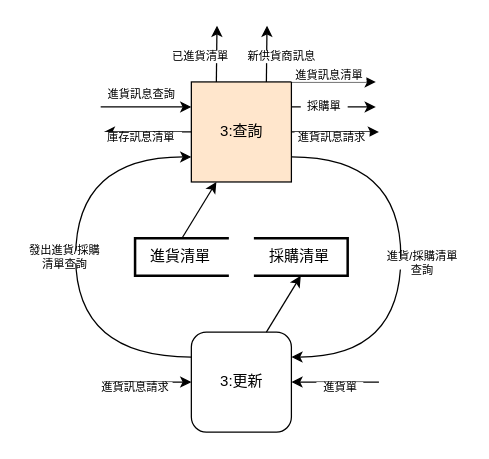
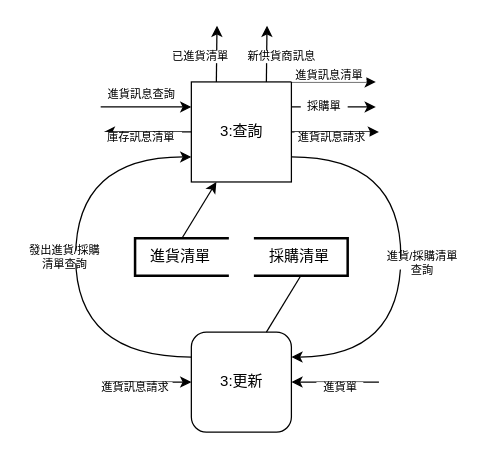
  <mxCell id="0" />
  <mxCell id="1" parent="0" />
- <mxCell id="2" value="3:查詢" style="whiteSpace=wrap;html=1;aspect=fixed;fillColor=#ffe6cc;" vertex="1" parent="1"><mxGeometry x="152.5" y="65" width="80" height="80" as="geometry" /></mxCell>
+ <mxCell id="2" value="3:查詢" style="whiteSpace=wrap;html=1;aspect=fixed;" vertex="1" parent="1"><mxGeometry x="152.5" y="65" width="80" height="80" as="geometry" /></mxCell>
  <mxCell id="3" value="3:更新" style="whiteSpace=wrap;html=1;aspect=fixed;rounded=1;" vertex="1" parent="1"><mxGeometry x="152.5" y="265" width="80" height="80" as="geometry" /></mxCell>
  <mxCell id="4" value="&amp;nbsp; &amp;nbsp;進貨清單" style="strokeWidth=2;html=1;shape=mxgraph.flowchart.annotation_1;align=left;pointerEvents=1;" vertex="1" parent="1"><mxGeometry x="107.5" y="190" width="75" height="30" as="geometry" /></mxCell>
  <mxCell id="5" value="" style="endArrow=classic;html=1;rounded=0;exitX=1;exitY=0.5;exitDx=0;exitDy=0;" edge="1" parent="1" source="2"><mxGeometry width="50" height="50" relative="1" as="geometry"><mxPoint x="312.5" y="130" as="sourcePoint" /><mxPoint x="302.5" y="105" as="targetPoint" /></mxGeometry></mxCell>
  <mxCell id="6" value="" style="endArrow=classic;html=1;rounded=0;exitX=0;exitY=0.5;exitDx=0;exitDy=0;" edge="1" parent="1" source="2"><mxGeometry width="50" height="50" relative="1" as="geometry"><mxPoint x="242.5" y="115" as="sourcePoint" /><mxPoint x="82.5" y="105" as="targetPoint" /></mxGeometry></mxCell>
  <mxCell id="7" value="" style="endArrow=classic;html=1;rounded=0;exitX=0.5;exitY=0;exitDx=0;exitDy=0;exitPerimeter=0;entryX=0.25;entryY=1;entryDx=0;entryDy=0;" edge="1" parent="1" source="4" target="2"><mxGeometry width="50" height="50" relative="1" as="geometry"><mxPoint x="162.5" y="175" as="sourcePoint" /><mxPoint x="212.5" y="125" as="targetPoint" /></mxGeometry></mxCell>
  <mxCell id="8" value="" style="endArrow=classic;html=1;rounded=0;entryX=0;entryY=0.5;entryDx=0;entryDy=0;" edge="1" parent="1" target="3"><mxGeometry width="50" height="50" relative="1" as="geometry"><mxPoint x="82.5" y="305" as="sourcePoint" /><mxPoint x="47.5" y="365" as="targetPoint" /></mxGeometry></mxCell>
  <mxCell id="9" value="" style="endArrow=classic;html=1;rounded=0;entryX=1;entryY=0.5;entryDx=0;entryDy=0;" edge="1" parent="1" target="3"><mxGeometry width="50" height="50" relative="1" as="geometry"><mxPoint x="302.5" y="305" as="sourcePoint" /><mxPoint x="162.5" y="315" as="targetPoint" /></mxGeometry></mxCell>
  <mxCell id="10" value="&lt;font style=&quot;font-size: 9px;&quot;&gt;庫存訊息清單&lt;br&gt;&lt;/font&gt;" style="text;html=1;strokeColor=none;fillColor=default;align=center;verticalAlign=middle;whiteSpace=wrap;rounded=0;fontSize=9;" vertex="1" parent="1"><mxGeometry x="80" y="105" width="65" height="10" as="geometry" /></mxCell>
  <mxCell id="11" value="進貨訊息請求" style="text;html=1;strokeColor=none;fillColor=default;align=center;verticalAlign=middle;whiteSpace=wrap;rounded=0;fontSize=9;" vertex="1" parent="1"><mxGeometry x="235" y="105" width="60" height="10" as="geometry" /></mxCell>
  <mxCell id="12" value="&lt;font style=&quot;font-size: 9px;&quot;&gt;進貨訊息請求&lt;/font&gt;" style="text;html=1;strokeColor=none;fillColor=default;align=center;verticalAlign=middle;whiteSpace=wrap;rounded=0;fontSize=9;" vertex="1" parent="1"><mxGeometry x="77.5" y="305" width="60" height="10" as="geometry" /></mxCell>
  <mxCell id="13" value="&lt;font style=&quot;font-size: 9px;&quot;&gt;進貨單&lt;/font&gt;" style="text;html=1;strokeColor=none;fillColor=default;align=center;verticalAlign=middle;whiteSpace=wrap;rounded=0;fontSize=9;" vertex="1" parent="1"><mxGeometry x="252.5" y="305" width="37.5" height="10" as="geometry" /></mxCell>
  <mxCell id="14" value="&amp;nbsp; &amp;nbsp;採購清單" style="strokeWidth=2;html=1;shape=mxgraph.flowchart.annotation_1;align=left;pointerEvents=1;flipH=1;" vertex="1" parent="1"><mxGeometry x="202.5" y="190" width="75" height="30" as="geometry" /></mxCell>
- <mxCell id="15" value="" style="endArrow=classic;html=1;rounded=0;exitX=0.75;exitY=0;exitDx=0;exitDy=0;entryX=0.5;entryY=1;entryDx=0;entryDy=0;entryPerimeter=0;" edge="1" parent="1" source="3" target="14"><mxGeometry width="50" height="50" relative="1" as="geometry"><mxPoint x="165" y="210" as="sourcePoint" /><mxPoint x="193" y="165" as="targetPoint" /></mxGeometry></mxCell>
+ <mxCell id="15" value="" style="endArrow=none;html=1;rounded=0;exitX=0.75;exitY=0;exitDx=0;exitDy=0;entryX=0.5;entryY=1;entryDx=0;entryDy=0;entryPerimeter=0;" edge="1" parent="1" source="3" target="14"><mxGeometry width="50" height="50" relative="1" as="geometry"><mxPoint x="165" y="210" as="sourcePoint" /><mxPoint x="193" y="165" as="targetPoint" /></mxGeometry></mxCell>
  <mxCell id="16" value="" style="endArrow=classic;html=1;rounded=0;exitX=0;exitY=0.25;exitDx=0;exitDy=0;entryX=0;entryY=0.75;entryDx=0;entryDy=0;edgeStyle=orthogonalEdgeStyle;curved=1;" edge="1" parent="1" source="3" target="2"><mxGeometry width="50" height="50" relative="1" as="geometry"><mxPoint x="183" y="275" as="sourcePoint" /><mxPoint x="155" y="230" as="targetPoint" /><Array as="points"><mxPoint x="60" y="285" /><mxPoint x="60" y="125" /></Array></mxGeometry></mxCell>
  <mxCell id="17" value="" style="endArrow=classic;html=1;rounded=0;exitX=1;exitY=0.75;exitDx=0;exitDy=0;entryX=1;entryY=0.25;entryDx=0;entryDy=0;edgeStyle=orthogonalEdgeStyle;curved=1;" edge="1" parent="1" source="2" target="3"><mxGeometry width="50" height="50" relative="1" as="geometry"><mxPoint x="193" y="285" as="sourcePoint" /><mxPoint x="165" y="240" as="targetPoint" /><Array as="points"><mxPoint x="320" y="125" /><mxPoint x="320" y="285" /></Array></mxGeometry></mxCell>
  <mxCell id="18" value="" style="endArrow=classic;html=1;rounded=0;exitX=1;exitY=0.25;exitDx=0;exitDy=0;" edge="1" parent="1" source="2"><mxGeometry width="50" height="50" relative="1" as="geometry"><mxPoint x="299" y="50" as="sourcePoint" /><mxPoint x="300" y="85" as="targetPoint" /></mxGeometry></mxCell>
  <mxCell id="19" value="" style="endArrow=classic;html=1;rounded=0;exitX=1;exitY=0;exitDx=0;exitDy=0;" edge="1" parent="1" source="2"><mxGeometry width="50" height="50" relative="1" as="geometry"><mxPoint x="243" y="95" as="sourcePoint" /><mxPoint x="300" y="65" as="targetPoint" /></mxGeometry></mxCell>
  <mxCell id="20" value="" style="endArrow=classic;html=1;rounded=0;entryX=0;entryY=0.25;entryDx=0;entryDy=0;" edge="1" parent="1" target="2"><mxGeometry width="50" height="50" relative="1" as="geometry"><mxPoint x="80" y="85" as="sourcePoint" /><mxPoint x="320" y="105" as="targetPoint" /></mxGeometry></mxCell>
  <mxCell id="21" value="" style="endArrow=classic;html=1;rounded=0;exitX=0.75;exitY=0;exitDx=0;exitDy=0;" edge="1" parent="1" source="2"><mxGeometry width="50" height="50" relative="1" as="geometry"><mxPoint x="243" y="75" as="sourcePoint" /><mxPoint x="213" y="20" as="targetPoint" /></mxGeometry></mxCell>
  <mxCell id="22" value="" style="endArrow=classic;html=1;rounded=0;exitX=0.25;exitY=0;exitDx=0;exitDy=0;" edge="1" parent="1" source="2"><mxGeometry width="50" height="50" relative="1" as="geometry"><mxPoint x="223" y="75" as="sourcePoint" /><mxPoint x="173" y="20" as="targetPoint" /></mxGeometry></mxCell>
  <mxCell id="23" value="&lt;font style=&quot;font-size: 9px;&quot;&gt;採購單&lt;br&gt;&lt;/font&gt;" style="text;html=1;strokeColor=none;fillColor=default;align=center;verticalAlign=middle;whiteSpace=wrap;rounded=0;fontSize=9;" vertex="1" parent="1"><mxGeometry x="240" y="80" width="37.5" height="10" as="geometry" /></mxCell>
  <mxCell id="24" value="進貨訊息清單" style="text;html=1;strokeColor=none;fillColor=default;align=center;verticalAlign=middle;whiteSpace=wrap;rounded=0;fontSize=9;" vertex="1" parent="1"><mxGeometry x="232.5" y="55" width="60" height="10" as="geometry" /></mxCell>
  <mxCell id="25" value="已進貨清單" style="text;html=1;strokeColor=none;fillColor=default;align=center;verticalAlign=middle;whiteSpace=wrap;rounded=0;fontSize=9;" vertex="1" parent="1"><mxGeometry x="130" y="40" width="60" height="10" as="geometry" /></mxCell>
  <mxCell id="26" value="新供貨商訊息" style="text;html=1;strokeColor=none;fillColor=default;align=center;verticalAlign=middle;whiteSpace=wrap;rounded=0;fontSize=9;" vertex="1" parent="1"><mxGeometry x="195" y="40" width="60" height="10" as="geometry" /></mxCell>
  <mxCell id="27" value="進貨訊息查詢" style="text;html=1;strokeColor=none;fillColor=default;align=center;verticalAlign=middle;whiteSpace=wrap;rounded=0;fontSize=9;" vertex="1" parent="1"><mxGeometry x="82.5" y="70" width="60" height="10" as="geometry" /></mxCell>
  <mxCell id="28" value="&lt;font style=&quot;font-size: 9px;&quot;&gt;發出進貨/採購清單查詢&lt;/font&gt;" style="text;html=1;strokeColor=none;fillColor=default;align=center;verticalAlign=middle;whiteSpace=wrap;rounded=0;fontSize=9;" vertex="1" parent="1"><mxGeometry x="20" y="200" width="62.5" height="10" as="geometry" /></mxCell>
  <mxCell id="29" value="&lt;font style=&quot;font-size: 9px;&quot;&gt;進貨/採購清單查詢&lt;/font&gt;" style="text;html=1;strokeColor=none;fillColor=default;align=center;verticalAlign=middle;whiteSpace=wrap;rounded=0;fontSize=9;" vertex="1" parent="1"><mxGeometry x="306.25" y="205" width="62.5" height="10" as="geometry" /></mxCell>
